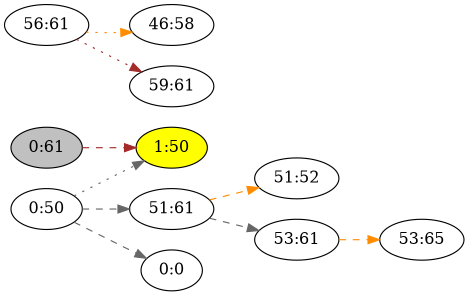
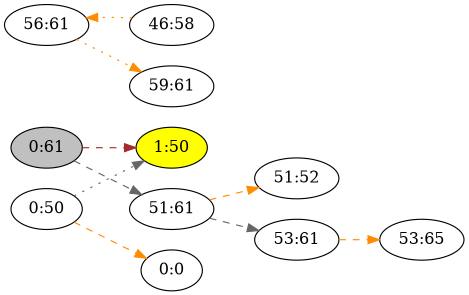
  digraph {
    rankdir=LR
    edge [color=gray40 style=dashed]
    n1 [fillcolor=grey label="0:61" style=filled]
    n2 [label="51:61"]
    n3 [fillcolor=yellow label="1:50" style=filled]
    n4 [label="0:50"]
    n5 [label="0:0"]
    n6 [label="51:52"]
    n7 [label="53:61"]
    n8 [label="53:65"]
    n9 [label="56:61"]
    n10 [label="46:58"]
    n11 [label="59:61"]
-   n4 -> n2
+   n1 -> n2
    n1 -> n3 [color=brown]
    n2 -> n6 [color=darkorange]
    n2 -> n7
    n4 -> n3 [style=dotted]
-   n4 -> n5
+   n4 -> n5 [color=darkorange]
    n7 -> n8 [color=darkorange]
-   n9 -> n10 [color=darkorange style=dotted]
-   n9 -> n11 [color=brown style=dotted]
+   n10 -> n9 [color=darkorange style=dotted]
+   n9 -> n11 [color=darkorange style=dotted]
  }
